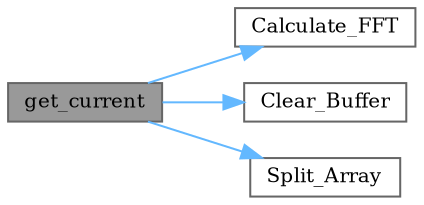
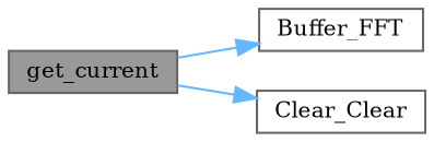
  digraph {
    fontname="DejaVu Serif"
    rankdir=LR
    node [color=grey40 fillcolor=white fontname="DejaVu Serif" fontsize=10 shape=box style=filled]
    edge [color=steelblue1 fontname="DejaVu Serif" fontsize=10 labelfontname=Helvetica labelfontsize=10 style=solid]
    n1 [color=gray40 fillcolor=grey60 fontcolor=black height=0.2 label=get_current width=0.4]
-   n2 [height=0.2 label=Calculate_FFT width=0.4]
-   n3 [height=0.2 label=Clear_Buffer width=0.4]
-   n4 [height=0.2 label=Split_Array width=0.4]
+   n2 [height=0.2 label=Buffer_FFT width=0.4]
+   n3 [height=0.2 label=Clear_Clear width=0.4]
    n1 -> n2
    n1 -> n3
-   n1 -> n4
  }
